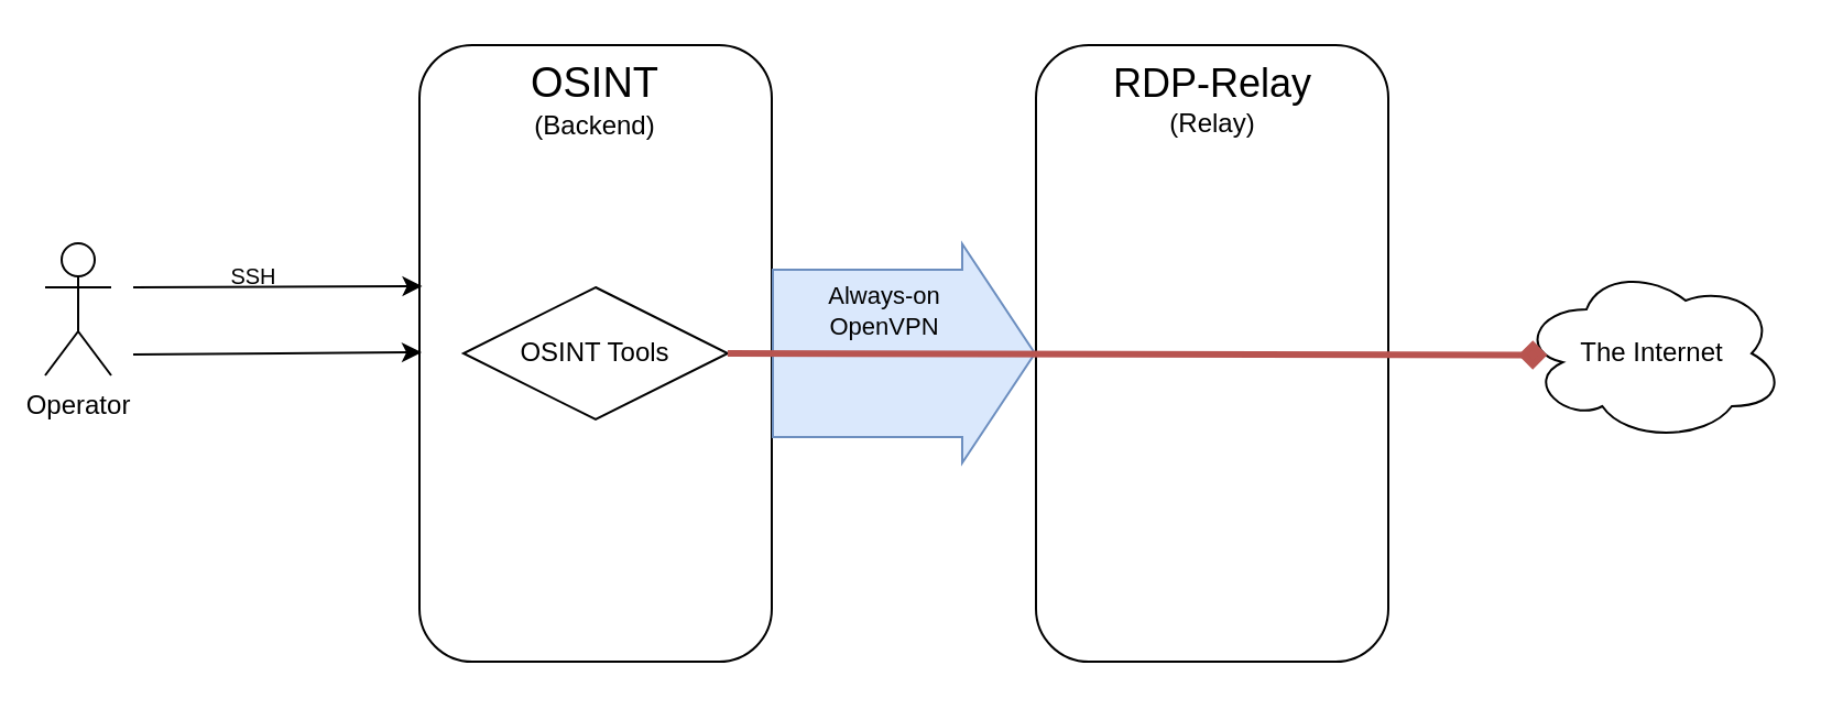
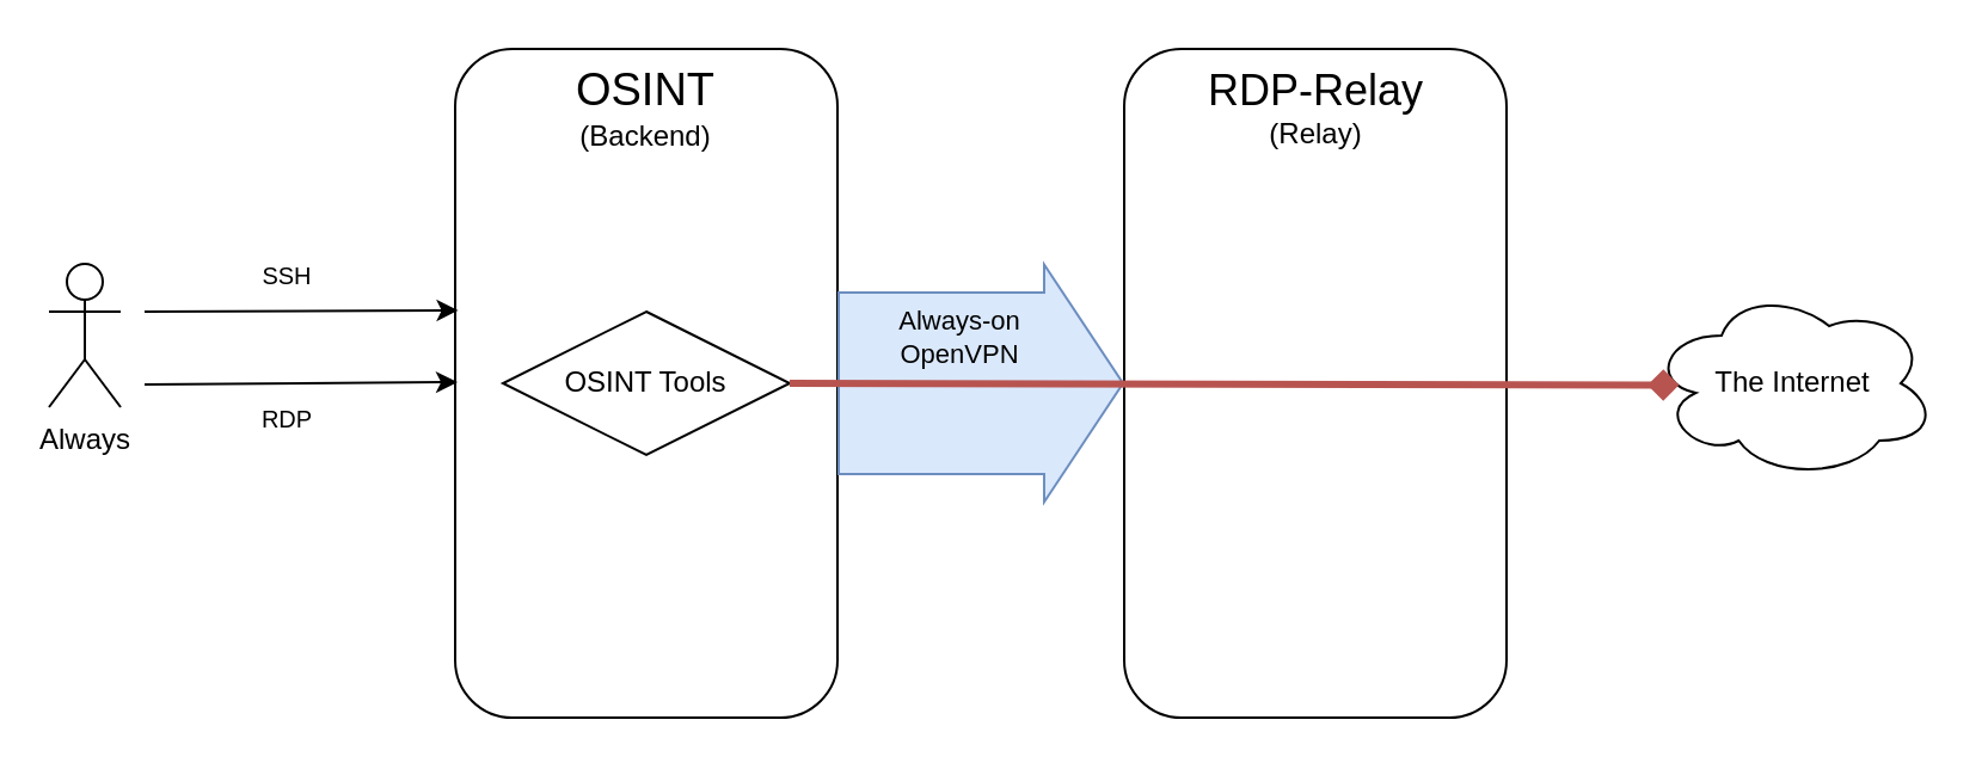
  <mxCell id="0" />
  <mxCell id="1" parent="0" />
  <mxCell id="2" value="" style="rounded=1;whiteSpace=wrap;html=1;" parent="1" vertex="1"><mxGeometry x="190" y="20" width="160" height="280" as="geometry" /></mxCell>
  <mxCell id="3" value="" style="rounded=1;whiteSpace=wrap;html=1;" parent="1" vertex="1"><mxGeometry x="470" y="20" width="160" height="280" as="geometry" /></mxCell>
  <mxCell id="4" value="&lt;font style=&quot;&quot;&gt;&lt;span style=&quot;font-size: 19px;&quot;&gt;OSINT&lt;/span&gt;&lt;br&gt;&lt;font style=&quot;font-size: 12px;&quot;&gt;(Backend)&lt;/font&gt;&lt;br&gt;&lt;/font&gt;" style="text;html=1;strokeColor=none;fillColor=none;align=center;verticalAlign=middle;whiteSpace=wrap;rounded=0;" parent="1" vertex="1"><mxGeometry x="240" y="30" width="60" height="30" as="geometry" /></mxCell>
  <mxCell id="5" value="&lt;font style=&quot;&quot;&gt;&lt;font style=&quot;font-size: 18px;&quot;&gt;RDP-Relay&lt;/font&gt;&lt;br&gt;&lt;font style=&quot;font-size: 12px;&quot;&gt;(Relay)&lt;/font&gt;&lt;br&gt;&lt;/font&gt;" style="text;html=1;strokeColor=none;fillColor=none;align=center;verticalAlign=middle;whiteSpace=wrap;rounded=0;" parent="1" vertex="1"><mxGeometry x="462.5" y="30" width="175" height="30" as="geometry" /></mxCell>
  <mxCell id="6" value="" style="shape=flexArrow;endArrow=classic;html=1;rounded=0;exitX=1;exitY=0.5;exitDx=0;exitDy=0;endWidth=22.535;endSize=10.67;width=76;fillColor=#dae8fc;strokeColor=#6c8ebf;labelBackgroundColor=#DAE8FC;" parent="1" source="2" target="3" edge="1"><mxGeometry width="50" height="50" relative="1" as="geometry"><mxPoint x="330" y="130" as="sourcePoint" /><mxPoint x="430" y="80" as="targetPoint" /></mxGeometry></mxCell>
  <mxCell id="7" value="Always-on &lt;br&gt;OpenVPN" style="edgeLabel;html=1;align=center;verticalAlign=middle;resizable=0;points=[];labelBackgroundColor=#DAE8FC;" vertex="1" connectable="0" parent="6"><mxGeometry x="0.517" y="-5" relative="1" as="geometry"><mxPoint x="-41" y="-25" as="offset" /></mxGeometry></mxCell>
- <mxCell id="8" value="Operator" style="shape=umlActor;verticalLabelPosition=bottom;verticalAlign=top;html=1;outlineConnect=0;" parent="1" vertex="1"><mxGeometry x="20" y="110" width="30" height="60" as="geometry" /></mxCell>
- <mxCell id="9" value="&lt;font style=&quot;font-size: 10px;&quot;&gt;SSH&lt;/font&gt;" style="text;html=1;strokeColor=none;fillColor=none;align=center;verticalAlign=middle;whiteSpace=wrap;rounded=0;" parent="1" vertex="1"><mxGeometry x="85" y="110" width="60" height="30" as="geometry" /></mxCell>
+ <mxCell id="8" value="Always" style="shape=umlActor;verticalLabelPosition=bottom;verticalAlign=top;html=1;outlineConnect=0;" parent="1" vertex="1"><mxGeometry x="20" y="110" width="30" height="60" as="geometry" /></mxCell>
+ <mxCell id="9" value="&lt;font style=&quot;font-size: 10px;&quot;&gt;SSH&lt;/font&gt;" style="text;html=1;strokeColor=none;fillColor=none;align=center;verticalAlign=middle;whiteSpace=wrap;rounded=0;" parent="1" vertex="1"><mxGeometry x="90" y="100" width="60" height="30" as="geometry" /></mxCell>
  <mxCell id="10" value="" style="endArrow=classic;html=1;rounded=0;entryX=0.008;entryY=0.391;entryDx=0;entryDy=0;entryPerimeter=0;" parent="1" target="2" edge="1"><mxGeometry width="50" height="50" relative="1" as="geometry"><mxPoint x="60" y="130" as="sourcePoint" /><mxPoint x="140" y="120" as="targetPoint" /></mxGeometry></mxCell>
  <mxCell id="11" value="OSINT Tools" style="rhombus;whiteSpace=wrap;html=1;" vertex="1" parent="1"><mxGeometry x="210" y="130" width="120" height="60" as="geometry" /></mxCell>
  <mxCell id="12" value="The Internet" style="ellipse;shape=cloud;whiteSpace=wrap;html=1;" vertex="1" parent="1"><mxGeometry x="690" y="120" width="120" height="80" as="geometry" /></mxCell>
  <mxCell id="13" value="" style="endArrow=diamond;html=1;rounded=0;exitX=1;exitY=0.5;exitDx=0;exitDy=0;entryX=0.102;entryY=0.509;entryDx=0;entryDy=0;entryPerimeter=0;fillColor=#f8cecc;strokeColor=#b85450;strokeWidth=3;" edge="1" parent="1" source="11" target="12"><mxGeometry width="50" height="50" relative="1" as="geometry"><mxPoint x="390" y="30" as="sourcePoint" /><mxPoint x="440" y="-20" as="targetPoint" /></mxGeometry></mxCell>
  <mxCell id="14" value="" style="endArrow=classic;html=1;rounded=0;entryX=0.008;entryY=0.391;entryDx=0;entryDy=0;entryPerimeter=0;" edge="1" parent="1"><mxGeometry width="50" height="50" relative="1" as="geometry"><mxPoint x="60" y="160.5" as="sourcePoint" /><mxPoint x="191" y="159.5" as="targetPoint" /></mxGeometry></mxCell>
+ <mxCell id="15" value="&lt;font style=&quot;font-size: 10px;&quot;&gt;RDP&lt;/font&gt;" style="text;html=1;strokeColor=none;fillColor=none;align=center;verticalAlign=middle;whiteSpace=wrap;rounded=0;" vertex="1" parent="1"><mxGeometry x="90" y="160" width="60" height="30" as="geometry" /></mxCell>
